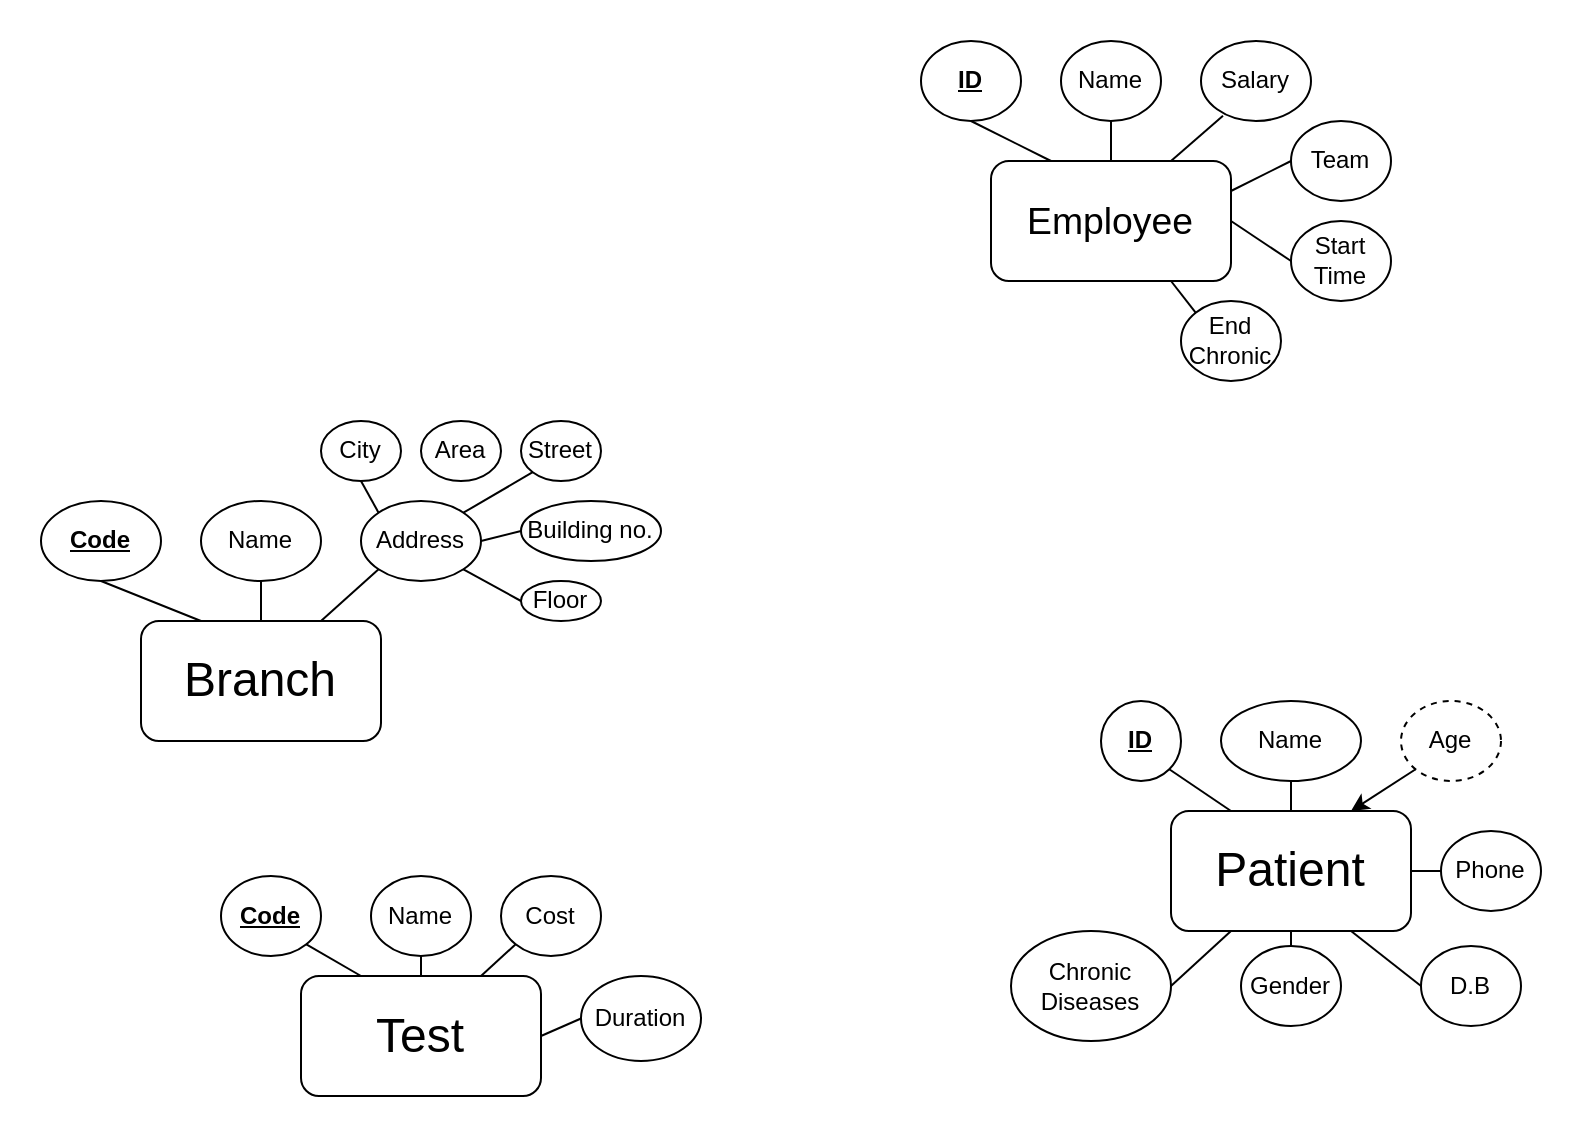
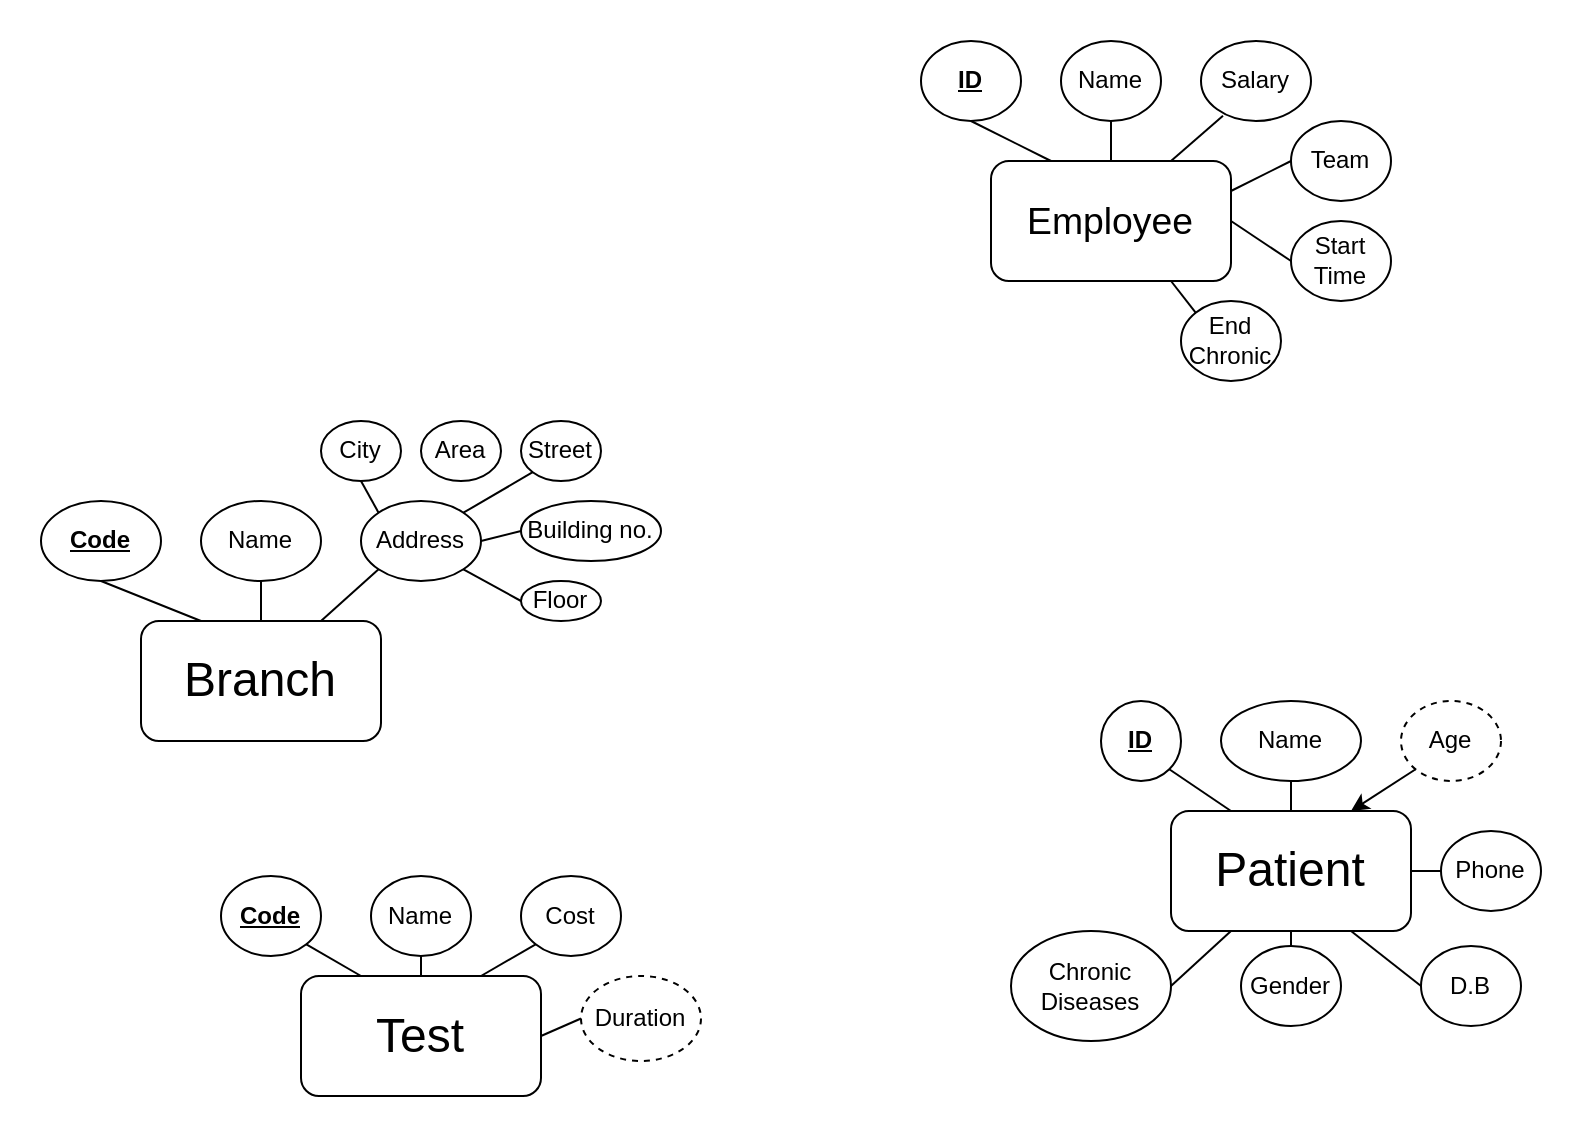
  <mxCell id="0" />
  <mxCell id="1" parent="0" />
  <mxCell id="2" value="&lt;font style=&quot;font-size: 24px;&quot;&gt;Branch&lt;/font&gt;" style="rounded=1;whiteSpace=wrap;html=1;" parent="1" vertex="1"><mxGeometry x="70" y="310" width="120" height="60" as="geometry" /></mxCell>
  <mxCell id="3" value="&lt;b&gt;&lt;u&gt;Code&lt;/u&gt;&lt;/b&gt;" style="ellipse;whiteSpace=wrap;html=1;" parent="1" vertex="1"><mxGeometry x="20" y="250" width="60" height="40" as="geometry" /></mxCell>
  <mxCell id="4" value="Name" style="ellipse;whiteSpace=wrap;html=1;" parent="1" vertex="1"><mxGeometry x="100" y="250" width="60" height="40" as="geometry" /></mxCell>
  <mxCell id="5" value="Address" style="ellipse;whiteSpace=wrap;html=1;" parent="1" vertex="1"><mxGeometry x="180" y="250" width="60" height="40" as="geometry" /></mxCell>
  <mxCell id="6" value="City" style="ellipse;whiteSpace=wrap;html=1;" parent="1" vertex="1"><mxGeometry x="160" y="210" width="40" height="30" as="geometry" /></mxCell>
  <mxCell id="7" value="Area" style="ellipse;whiteSpace=wrap;html=1;" parent="1" vertex="1"><mxGeometry x="210" y="210" width="40" height="30" as="geometry" /></mxCell>
  <mxCell id="8" value="Street" style="ellipse;whiteSpace=wrap;html=1;" parent="1" vertex="1"><mxGeometry x="260" y="210" width="40" height="30" as="geometry" /></mxCell>
  <mxCell id="9" value="Building no." style="ellipse;whiteSpace=wrap;html=1;" parent="1" vertex="1"><mxGeometry x="260" y="250" width="70" height="30" as="geometry" /></mxCell>
  <mxCell id="10" value="Floor" style="ellipse;whiteSpace=wrap;html=1;" parent="1" vertex="1"><mxGeometry x="260" y="290" width="40" height="20" as="geometry" /></mxCell>
  <mxCell id="11" value="" style="endArrow=none;html=1;rounded=0;entryX=0.5;entryY=1;entryDx=0;entryDy=0;exitX=0.25;exitY=0;exitDx=0;exitDy=0;" parent="1" source="2" target="3" edge="1"><mxGeometry width="50" height="50" relative="1" as="geometry"><mxPoint x="-40" y="350" as="sourcePoint" /><mxPoint x="10" y="300" as="targetPoint" /></mxGeometry></mxCell>
  <mxCell id="12" value="" style="endArrow=none;html=1;rounded=0;entryX=0.5;entryY=1;entryDx=0;entryDy=0;exitX=0.5;exitY=0;exitDx=0;exitDy=0;" parent="1" source="2" target="4" edge="1"><mxGeometry width="50" height="50" relative="1" as="geometry"><mxPoint x="170" y="330" as="sourcePoint" /><mxPoint x="120" y="310" as="targetPoint" /></mxGeometry></mxCell>
  <mxCell id="13" value="" style="endArrow=none;html=1;rounded=0;entryX=0;entryY=1;entryDx=0;entryDy=0;exitX=0.75;exitY=0;exitDx=0;exitDy=0;" parent="1" source="2" target="5" edge="1"><mxGeometry width="50" height="50" relative="1" as="geometry"><mxPoint x="260" y="320" as="sourcePoint" /><mxPoint x="210" y="300" as="targetPoint" /></mxGeometry></mxCell>
  <mxCell id="14" value="" style="endArrow=none;html=1;rounded=0;entryX=0;entryY=0.5;entryDx=0;entryDy=0;exitX=1;exitY=1;exitDx=0;exitDy=0;" parent="1" source="5" target="10" edge="1"><mxGeometry width="50" height="50" relative="1" as="geometry"><mxPoint x="205" y="320" as="sourcePoint" /><mxPoint x="255" y="300" as="targetPoint" /></mxGeometry></mxCell>
  <mxCell id="15" value="" style="endArrow=none;html=1;rounded=0;entryX=0;entryY=0.5;entryDx=0;entryDy=0;exitX=1;exitY=0.5;exitDx=0;exitDy=0;" parent="1" source="5" target="9" edge="1"><mxGeometry width="50" height="50" relative="1" as="geometry"><mxPoint x="241" y="294" as="sourcePoint" /><mxPoint x="285" y="310" as="targetPoint" /></mxGeometry></mxCell>
  <mxCell id="16" value="" style="endArrow=none;html=1;rounded=0;entryX=1;entryY=0;entryDx=0;entryDy=0;exitX=0;exitY=1;exitDx=0;exitDy=0;" parent="1" source="8" target="5" edge="1"><mxGeometry width="50" height="50" relative="1" as="geometry"><mxPoint x="251" y="304" as="sourcePoint" /><mxPoint x="295" y="320" as="targetPoint" /></mxGeometry></mxCell>
  <mxCell id="17" value="" style="endArrow=none;html=1;rounded=0;entryX=0;entryY=0;entryDx=0;entryDy=0;exitX=0.5;exitY=1;exitDx=0;exitDy=0;" parent="1" source="6" target="5" edge="1"><mxGeometry width="50" height="50" relative="1" as="geometry"><mxPoint x="271" y="324" as="sourcePoint" /><mxPoint x="315" y="340" as="targetPoint" /></mxGeometry></mxCell>
  <mxCell id="18" value="&lt;font style=&quot;font-size: 24px;&quot;&gt;Test&lt;/font&gt;" style="rounded=1;whiteSpace=wrap;html=1;" parent="1" vertex="1"><mxGeometry x="150" y="487.5" width="120" height="60" as="geometry" /></mxCell>
  <mxCell id="19" value="&lt;b&gt;&lt;u&gt;Code&lt;/u&gt;&lt;/b&gt;" style="ellipse;whiteSpace=wrap;html=1;" parent="1" vertex="1"><mxGeometry x="110" y="437.5" width="50" height="40" as="geometry" /></mxCell>
  <mxCell id="20" value="Name" style="ellipse;whiteSpace=wrap;html=1;" parent="1" vertex="1"><mxGeometry x="185" y="437.5" width="50" height="40" as="geometry" /></mxCell>
- <mxCell id="21" value="Cost" style="ellipse;whiteSpace=wrap;html=1;" parent="1" vertex="1"><mxGeometry x="250" y="437.5" width="50" height="40" as="geometry" /></mxCell>
+ <mxCell id="21" value="Cost" style="ellipse;whiteSpace=wrap;html=1;" parent="1" vertex="1"><mxGeometry x="260" y="437.5" width="50" height="40" as="geometry" /></mxCell>
  <mxCell id="22" value="" style="endArrow=none;html=1;rounded=0;entryX=1;entryY=1;entryDx=0;entryDy=0;exitX=0.25;exitY=0;exitDx=0;exitDy=0;" parent="1" source="18" target="19" edge="1"><mxGeometry width="50" height="50" relative="1" as="geometry"><mxPoint x="240" y="497.5" as="sourcePoint" /><mxPoint x="290" y="447.5" as="targetPoint" /></mxGeometry></mxCell>
  <mxCell id="23" value="" style="endArrow=none;html=1;rounded=0;entryX=0.5;entryY=1;entryDx=0;entryDy=0;exitX=0.5;exitY=0;exitDx=0;exitDy=0;" parent="1" source="18" target="20" edge="1"><mxGeometry width="50" height="50" relative="1" as="geometry"><mxPoint x="190" y="497.5" as="sourcePoint" /><mxPoint x="163" y="481.5" as="targetPoint" /></mxGeometry></mxCell>
  <mxCell id="24" value="" style="endArrow=none;html=1;rounded=0;entryX=0;entryY=1;entryDx=0;entryDy=0;exitX=0.75;exitY=0;exitDx=0;exitDy=0;" parent="1" source="18" target="21" edge="1"><mxGeometry width="50" height="50" relative="1" as="geometry"><mxPoint x="200" y="507.5" as="sourcePoint" /><mxPoint x="173" y="491.5" as="targetPoint" /></mxGeometry></mxCell>
  <mxCell id="25" value="&lt;font style=&quot;font-size: 24px;&quot;&gt;Patient&lt;/font&gt;" style="rounded=1;whiteSpace=wrap;html=1;" parent="1" vertex="1"><mxGeometry x="585" y="405" width="120" height="60" as="geometry" /></mxCell>
  <mxCell id="26" value="&lt;b&gt;&lt;u&gt;ID&lt;/u&gt;&lt;/b&gt;" style="ellipse;whiteSpace=wrap;html=1;" parent="1" vertex="1"><mxGeometry x="550" y="350" width="40" height="40" as="geometry" /></mxCell>
  <mxCell id="27" value="Name" style="ellipse;whiteSpace=wrap;html=1;" parent="1" vertex="1"><mxGeometry x="610" y="350" width="70" height="40" as="geometry" /></mxCell>
  <mxCell id="28" value="Age" style="ellipse;whiteSpace=wrap;html=1;dashed=1;" parent="1" vertex="1"><mxGeometry x="700" y="350" width="50" height="40" as="geometry" /></mxCell>
  <mxCell id="29" value="" style="endArrow=none;html=1;rounded=0;entryX=0.25;entryY=0;entryDx=0;entryDy=0;exitX=1;exitY=1;exitDx=0;exitDy=0;" parent="1" source="26" target="25" edge="1"><mxGeometry width="50" height="50" relative="1" as="geometry"><mxPoint x="540" y="470" as="sourcePoint" /><mxPoint x="590" y="420" as="targetPoint" /></mxGeometry></mxCell>
  <mxCell id="30" value="" style="endArrow=none;html=1;rounded=0;entryX=0.5;entryY=0;entryDx=0;entryDy=0;exitX=0.5;exitY=1;exitDx=0;exitDy=0;" parent="1" source="27" target="25" edge="1"><mxGeometry width="50" height="50" relative="1" as="geometry"><mxPoint x="594" y="394" as="sourcePoint" /><mxPoint x="625" y="415" as="targetPoint" /></mxGeometry></mxCell>
  <mxCell id="31" value="" style="endArrow=classic;html=1;rounded=0;entryX=0.75;entryY=0;entryDx=0;entryDy=0;exitX=0;exitY=1;exitDx=0;exitDy=0;" parent="1" source="28" target="25" edge="1"><mxGeometry width="50" height="50" relative="1" as="geometry"><mxPoint x="655" y="400" as="sourcePoint" /><mxPoint x="655" y="415" as="targetPoint" /></mxGeometry></mxCell>
  <mxCell id="32" value="Phone" style="ellipse;whiteSpace=wrap;html=1;" parent="1" vertex="1"><mxGeometry x="720" y="415" width="50" height="40" as="geometry" /></mxCell>
  <mxCell id="33" value="D.B" style="ellipse;whiteSpace=wrap;html=1;" parent="1" vertex="1"><mxGeometry x="710" y="472.5" width="50" height="40" as="geometry" /></mxCell>
  <mxCell id="34" value="Gender" style="ellipse;whiteSpace=wrap;html=1;" parent="1" vertex="1"><mxGeometry x="620" y="472.5" width="50" height="40" as="geometry" /></mxCell>
  <mxCell id="35" value="Chronic Diseases" style="ellipse;whiteSpace=wrap;html=1;" parent="1" vertex="1"><mxGeometry x="505" y="465" width="80" height="55" as="geometry" /></mxCell>
  <mxCell id="36" value="" style="endArrow=none;html=1;rounded=0;entryX=0.25;entryY=1;entryDx=0;entryDy=0;exitX=1;exitY=0.5;exitDx=0;exitDy=0;" parent="1" source="35" target="25" edge="1"><mxGeometry width="50" height="50" relative="1" as="geometry"><mxPoint x="583" y="488.5" as="sourcePoint" /><mxPoint x="610" y="472.5" as="targetPoint" /></mxGeometry></mxCell>
  <mxCell id="37" value="" style="endArrow=none;html=1;rounded=0;entryX=0.5;entryY=1;entryDx=0;entryDy=0;exitX=0.5;exitY=0;exitDx=0;exitDy=0;" parent="1" source="34" target="25" edge="1"><mxGeometry width="50" height="50" relative="1" as="geometry"><mxPoint x="595" y="503" as="sourcePoint" /><mxPoint x="625" y="475" as="targetPoint" /></mxGeometry></mxCell>
  <mxCell id="38" value="" style="endArrow=none;html=1;rounded=0;entryX=0.75;entryY=1;entryDx=0;entryDy=0;exitX=0;exitY=0.5;exitDx=0;exitDy=0;" parent="1" source="33" target="25" edge="1"><mxGeometry width="50" height="50" relative="1" as="geometry"><mxPoint x="655" y="483" as="sourcePoint" /><mxPoint x="655" y="475" as="targetPoint" /></mxGeometry></mxCell>
  <mxCell id="39" value="" style="endArrow=none;html=1;rounded=0;entryX=1;entryY=0.5;entryDx=0;entryDy=0;exitX=0;exitY=0.5;exitDx=0;exitDy=0;" parent="1" source="32" target="25" edge="1"><mxGeometry width="50" height="50" relative="1" as="geometry"><mxPoint x="665" y="493" as="sourcePoint" /><mxPoint x="665" y="485" as="targetPoint" /></mxGeometry></mxCell>
  <mxCell id="40" value="&lt;span style=&quot;font-size:14.0pt;line-height:107%;&lt;br/&gt;font-family:&amp;quot;Arial&amp;quot;,sans-serif;mso-ascii-theme-font:minor-bidi;mso-fareast-font-family:&lt;br/&gt;Calibri;mso-fareast-theme-font:minor-latin;mso-hansi-theme-font:minor-bidi;&lt;br/&gt;mso-bidi-theme-font:minor-bidi;mso-ansi-language:EN-US;mso-fareast-language:&lt;br/&gt;EN-US;mso-bidi-language:AR-EG&quot;&gt;Employee&lt;/span&gt;&lt;span style=&quot;color: rgba(0, 0, 0, 0); font-family: monospace; font-size: 0px; text-align: start; text-wrap: nowrap;&quot;&gt;%3CmxGraphModel%3E%3Croot%3E%3CmxCell%20id%3D%220%22%2F%3E%3CmxCell%20id%3D%221%22%20parent%3D%220%22%2F%3E%3CmxCell%20id%3D%222%22%20value%3D%22%26lt%3Bfont%20style%3D%26quot%3Bfont-size%3A%2024px%3B%26quot%3B%26gt%3BPatient%26lt%3B%2Ffont%26gt%3B%22%20style%3D%22rounded%3D1%3BwhiteSpace%3Dwrap%3Bhtml%3D1%3B%22%20vertex%3D%221%22%20parent%3D%221%22%3E%3CmxGeometry%20x%3D%22605%22%20y%3D%22425%22%20width%3D%22120%22%20height%3D%2260%22%20as%3D%22geometry%22%2F%3E%3C%2FmxCell%3E%3C%2Froot%3E%3C%2FmxGraphModel%3E&lt;/span&gt;" style="rounded=1;whiteSpace=wrap;html=1;" parent="1" vertex="1"><mxGeometry x="495" y="80" width="120" height="60" as="geometry" /></mxCell>
  <mxCell id="41" value="&lt;b&gt;&lt;u&gt;ID&lt;/u&gt;&lt;/b&gt;" style="ellipse;whiteSpace=wrap;html=1;" parent="1" vertex="1"><mxGeometry x="460" y="20" width="50" height="40" as="geometry" /></mxCell>
  <mxCell id="42" value="Name&lt;span style=&quot;color: rgba(0, 0, 0, 0); font-family: monospace; font-size: 0px; text-align: start; text-wrap: nowrap;&quot;&gt;%3CmxGraphModel%3E%3Croot%3E%3CmxCell%20id%3D%220%22%2F%3E%3CmxCell%20id%3D%221%22%20parent%3D%220%22%2F%3E%3CmxCell%20id%3D%222%22%20value%3D%22ID%22%20style%3D%22ellipse%3BwhiteSpace%3Dwrap%3Bhtml%3D1%3B%22%20vertex%3D%221%22%20parent%3D%221%22%3E%3CmxGeometry%20x%3D%22550%22%20y%3D%22200%22%20width%3D%2250%22%20height%3D%2240%22%20as%3D%22geometry%22%2F%3E%3C%2FmxCell%3E%3C%2Froot%3E%3C%2FmxGraphModel%3E&lt;/span&gt;" style="ellipse;whiteSpace=wrap;html=1;" parent="1" vertex="1"><mxGeometry x="530" y="20" width="50" height="40" as="geometry" /></mxCell>
  <mxCell id="43" value="Salary" style="ellipse;whiteSpace=wrap;html=1;" parent="1" vertex="1"><mxGeometry x="600" y="20" width="55" height="40" as="geometry" /></mxCell>
  <mxCell id="44" value="" style="endArrow=none;html=1;rounded=0;entryX=0.5;entryY=1;entryDx=0;entryDy=0;exitX=0.25;exitY=0;exitDx=0;exitDy=0;" edge="1" parent="1" source="40" target="41"><mxGeometry width="50" height="50" relative="1" as="geometry"><mxPoint x="445" y="150" as="sourcePoint" /><mxPoint x="495" y="100" as="targetPoint" /></mxGeometry></mxCell>
  <mxCell id="45" value="" style="endArrow=none;html=1;rounded=0;entryX=0.5;entryY=1;entryDx=0;entryDy=0;exitX=0.5;exitY=0;exitDx=0;exitDy=0;" edge="1" parent="1" source="40" target="42"><mxGeometry width="50" height="50" relative="1" as="geometry"><mxPoint x="535" y="90" as="sourcePoint" /><mxPoint x="490" y="80" as="targetPoint" /></mxGeometry></mxCell>
  <mxCell id="46" value="" style="endArrow=none;html=1;rounded=0;entryX=0.2;entryY=0.935;entryDx=0;entryDy=0;exitX=0.75;exitY=0;exitDx=0;exitDy=0;entryPerimeter=0;" edge="1" parent="1" source="40" target="43"><mxGeometry width="50" height="50" relative="1" as="geometry"><mxPoint x="565" y="90" as="sourcePoint" /><mxPoint x="570" y="70" as="targetPoint" /></mxGeometry></mxCell>
- <mxCell id="47" value="Duration" style="ellipse;whiteSpace=wrap;html=1;" vertex="1" parent="1"><mxGeometry x="290" y="487.5" width="60" height="42.5" as="geometry" /></mxCell>
+ <mxCell id="47" value="Duration" style="ellipse;whiteSpace=wrap;html=1;dashed=1;" vertex="1" parent="1"><mxGeometry x="290" y="487.5" width="60" height="42.5" as="geometry" /></mxCell>
  <mxCell id="48" value="" style="endArrow=none;html=1;rounded=0;entryX=0;entryY=0.5;entryDx=0;entryDy=0;exitX=1;exitY=0.5;exitDx=0;exitDy=0;" edge="1" parent="1" source="18" target="47"><mxGeometry width="50" height="50" relative="1" as="geometry"><mxPoint x="250" y="498" as="sourcePoint" /><mxPoint x="277" y="482" as="targetPoint" /></mxGeometry></mxCell>
  <mxCell id="49" value="Team" style="ellipse;whiteSpace=wrap;html=1;" vertex="1" parent="1"><mxGeometry x="645" y="60" width="50" height="40" as="geometry" /></mxCell>
  <mxCell id="50" value="Start Time" style="ellipse;whiteSpace=wrap;html=1;" vertex="1" parent="1"><mxGeometry x="645" y="110" width="50" height="40" as="geometry" /></mxCell>
  <mxCell id="51" value="End Chronic" style="ellipse;whiteSpace=wrap;html=1;" vertex="1" parent="1"><mxGeometry x="590" y="150" width="50" height="40" as="geometry" /></mxCell>
  <mxCell id="52" value="" style="endArrow=none;html=1;rounded=0;entryX=0;entryY=0.5;entryDx=0;entryDy=0;exitX=1;exitY=0.25;exitDx=0;exitDy=0;" edge="1" parent="1" source="40" target="49"><mxGeometry width="50" height="50" relative="1" as="geometry"><mxPoint x="595" y="90" as="sourcePoint" /><mxPoint x="621" y="67" as="targetPoint" /></mxGeometry></mxCell>
  <mxCell id="53" value="" style="endArrow=none;html=1;rounded=0;entryX=0;entryY=0.5;entryDx=0;entryDy=0;exitX=1;exitY=0.5;exitDx=0;exitDy=0;" edge="1" parent="1" source="40" target="50"><mxGeometry width="50" height="50" relative="1" as="geometry"><mxPoint x="625" y="105" as="sourcePoint" /><mxPoint x="655" y="90" as="targetPoint" /></mxGeometry></mxCell>
  <mxCell id="54" value="" style="endArrow=none;html=1;rounded=0;entryX=0.75;entryY=1;entryDx=0;entryDy=0;exitX=0;exitY=0;exitDx=0;exitDy=0;" edge="1" parent="1" source="51" target="40"><mxGeometry width="50" height="50" relative="1" as="geometry"><mxPoint x="625" y="135" as="sourcePoint" /><mxPoint x="662" y="126" as="targetPoint" /></mxGeometry></mxCell>
